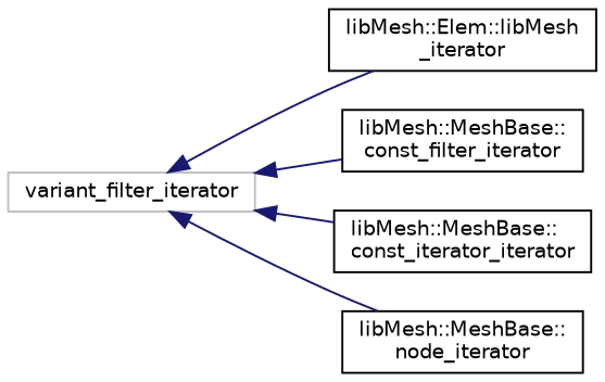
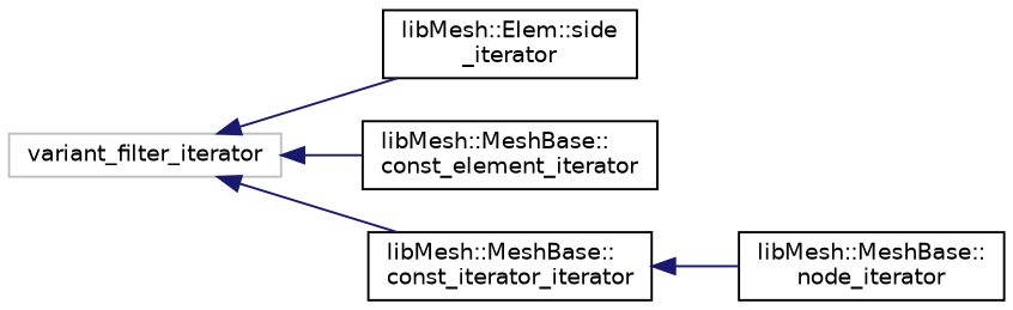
  digraph {
    rankdir=LR
    node [color=black fillcolor=white fontname=Helvetica fontsize=10 shape=record style=filled]
    edge [color=midnightblue dir=back fontname=Helvetica fontsize=10 labelfontname=Helvetica labelfontsize=10 style=solid]
    n1 [color=grey75 height=0.2 label=variant_filter_iterator width=0.4]
-   n2 [height=0.2 label="libMesh::Elem::libMesh\l_iterator" width=0.4]
-   n3 [height=0.2 label="libMesh::MeshBase::\lconst_filter_iterator" width=0.4]
+   n2 [height=0.2 label="libMesh::Elem::side\l_iterator" width=0.4]
+   n3 [height=0.2 label="libMesh::MeshBase::\lconst_element_iterator" width=0.4]
    n4 [height=0.2 label="libMesh::MeshBase::\lconst_iterator_iterator" width=0.4]
    n5 [height=0.2 label="libMesh::MeshBase::\lnode_iterator" width=0.4]
    n1 -> n2
    n1 -> n3
    n1 -> n4
-   n1 -> n5
+   n4 -> n5
  }
